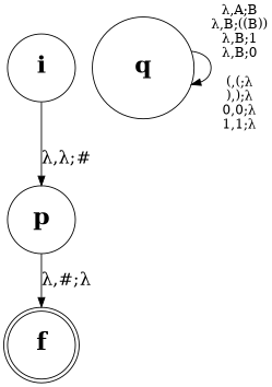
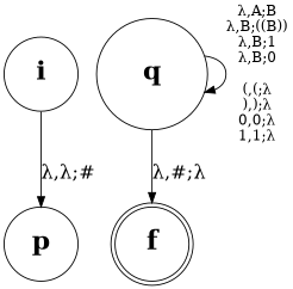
  digraph {
    rankdir=TB
    node [fontsize=25 shape=circle]
    edge [fontsize=19]
    n1 [height=1 label=<<B>i</B>> width=1]
    n2 [height=1 label=<<B>p</B>> width=1]
    n3 [height=1.5 label=<<B>q</B>> width=1.5]
    n4 [height=1 label=<<B>f</B>> shape=doublecircle width=1]
    n1 -> n2 [label="λ,λ;#"]
    n3 -> n3 [label="λ,A;B\nλ,B;((B))\nλ,B;1\nλ,B;0\n\n(,(;λ\n),);λ\n0,0;λ\n1,1;λ" fontsize=""]
-   n2 -> n4 [label="λ,#;λ"]
+   n3 -> n4 [label="λ,#;λ"]
  }
